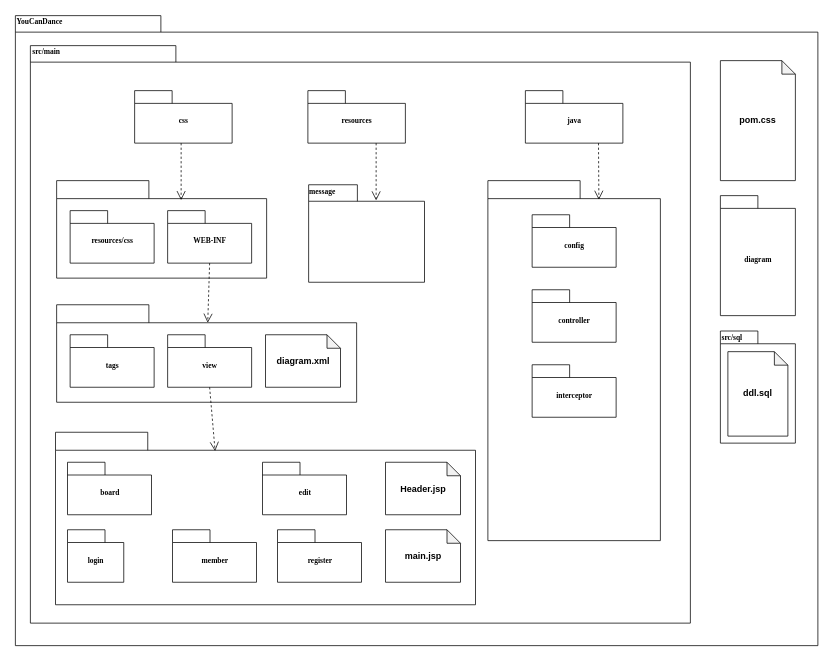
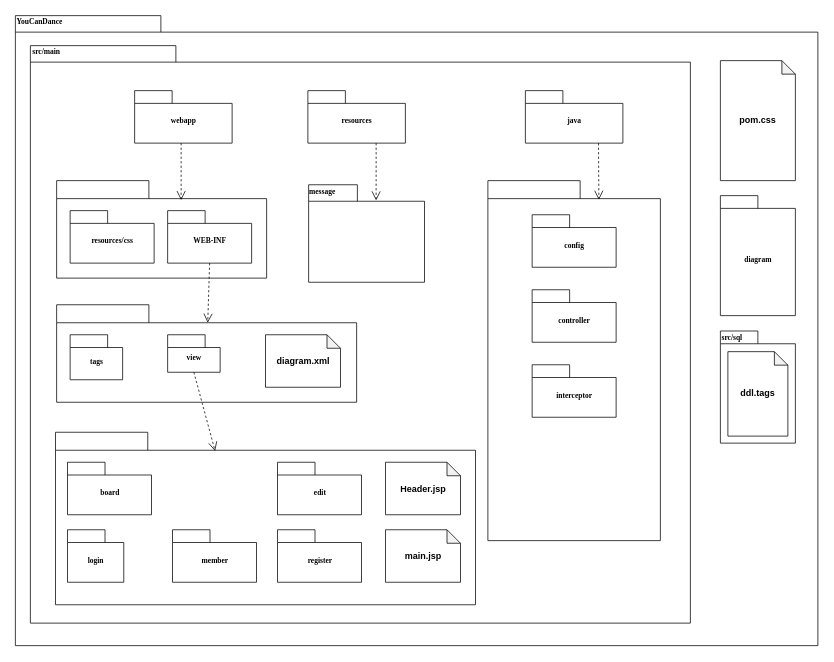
  <mxCell id="0" />
  <mxCell id="1" parent="0" />
  <mxCell id="2" value="" style="shape=folder;fontStyle=1;spacingTop=10;tabWidth=194;tabHeight=22;tabPosition=left;html=1;rounded=0;shadow=0;comic=0;labelBackgroundColor=none;strokeWidth=1;fillColor=none;fontFamily=Verdana;fontSize=10;align=center;" vertex="1" parent="1"><mxGeometry x="20" y="20" width="1070" height="840" as="geometry" /></mxCell>
  <mxCell id="3" value="" style="shape=folder;fontStyle=1;spacingTop=10;tabWidth=194;tabHeight=22;tabPosition=left;html=1;rounded=0;shadow=0;comic=0;labelBackgroundColor=none;strokeWidth=1;fillColor=none;fontFamily=Verdana;fontSize=10;align=center;" parent="1" vertex="1"><mxGeometry x="40" y="60" width="880" height="770" as="geometry" /></mxCell>
  <mxCell id="4" value="" style="group" parent="1" vertex="1" connectable="0"><mxGeometry x="179" y="120" width="130" height="70" as="geometry" /></mxCell>
- <mxCell id="5" value="css" style="shape=folder;fontStyle=1;spacingTop=10;tabWidth=50;tabHeight=17;tabPosition=left;html=1;rounded=0;shadow=0;comic=0;labelBackgroundColor=none;strokeWidth=1;fontFamily=Verdana;fontSize=10;align=center;" parent="4" vertex="1"><mxGeometry width="130" height="70" as="geometry" /></mxCell>
+ <mxCell id="5" value="webapp" style="shape=folder;fontStyle=1;spacingTop=10;tabWidth=50;tabHeight=17;tabPosition=left;html=1;rounded=0;shadow=0;comic=0;labelBackgroundColor=none;strokeWidth=1;fontFamily=Verdana;fontSize=10;align=center;" parent="4" vertex="1"><mxGeometry width="130" height="70" as="geometry" /></mxCell>
  <mxCell id="6" value="" style="group" parent="1" vertex="1" connectable="0"><mxGeometry x="410" y="120" width="130" height="70" as="geometry" /></mxCell>
  <mxCell id="7" value="resources" style="shape=folder;fontStyle=1;spacingTop=10;tabWidth=50;tabHeight=17;tabPosition=left;html=1;rounded=0;shadow=0;comic=0;labelBackgroundColor=none;strokeWidth=1;fontFamily=Verdana;fontSize=10;align=center;" parent="6" vertex="1"><mxGeometry width="130" height="70" as="geometry" /></mxCell>
  <mxCell id="8" value="" style="group" parent="1" vertex="1" connectable="0"><mxGeometry x="75" y="240" width="280" height="130" as="geometry" /></mxCell>
  <mxCell id="9" value="" style="shape=folder;fontStyle=1;spacingTop=10;tabWidth=123;tabHeight=24;tabPosition=left;html=1;rounded=0;shadow=0;comic=0;labelBackgroundColor=none;strokeWidth=1;fontFamily=Verdana;fontSize=10;align=center;" parent="8" vertex="1"><mxGeometry width="280" height="130" as="geometry" /></mxCell>
  <mxCell id="10" value="resources/css" style="shape=folder;fontStyle=1;spacingTop=10;tabWidth=50;tabHeight=17;tabPosition=left;html=1;rounded=0;shadow=0;comic=0;labelBackgroundColor=none;strokeWidth=1;fontFamily=Verdana;fontSize=10;align=center;" parent="8" vertex="1"><mxGeometry x="18" y="40" width="112" height="70" as="geometry" /></mxCell>
  <mxCell id="11" value="WEB-INF" style="shape=folder;fontStyle=1;spacingTop=10;tabWidth=50;tabHeight=17;tabPosition=left;html=1;rounded=0;shadow=0;comic=0;labelBackgroundColor=none;strokeWidth=1;fontFamily=Verdana;fontSize=10;align=center;" parent="8" vertex="1"><mxGeometry x="148" y="40" width="112" height="70" as="geometry" /></mxCell>
  <mxCell id="12" value="" style="group" parent="1" vertex="1" connectable="0"><mxGeometry x="411" y="245.5" width="154.5" height="130" as="geometry" /></mxCell>
  <mxCell id="13" value="" style="shape=folder;fontStyle=1;spacingTop=10;tabWidth=65;tabHeight=22;tabPosition=left;html=1;rounded=0;shadow=0;comic=0;labelBackgroundColor=none;strokeWidth=1;fontFamily=Verdana;fontSize=10;align=center;" parent="12" vertex="1"><mxGeometry width="154.5" height="130" as="geometry" /></mxCell>
  <mxCell id="14" value="" style="group" parent="1" vertex="1" connectable="0"><mxGeometry x="650" y="240" width="230" height="480" as="geometry" /></mxCell>
  <mxCell id="15" value="" style="group" parent="14" vertex="1" connectable="0"><mxGeometry width="230" height="480" as="geometry" /></mxCell>
  <mxCell id="16" value="" style="shape=folder;fontStyle=1;spacingTop=10;tabWidth=123;tabHeight=24;tabPosition=left;html=1;rounded=0;shadow=0;comic=0;labelBackgroundColor=none;strokeWidth=1;fontFamily=Verdana;fontSize=10;align=center;" parent="15" vertex="1"><mxGeometry width="230" height="480" as="geometry" /></mxCell>
  <mxCell id="17" value="config" style="shape=folder;fontStyle=1;spacingTop=10;tabWidth=50;tabHeight=17;tabPosition=left;html=1;rounded=0;shadow=0;comic=0;labelBackgroundColor=none;strokeWidth=1;fontFamily=Verdana;fontSize=10;align=center;" parent="15" vertex="1"><mxGeometry x="59" y="45.5" width="112" height="70" as="geometry" /></mxCell>
  <mxCell id="18" value="controller" style="shape=folder;fontStyle=1;spacingTop=10;tabWidth=50;tabHeight=17;tabPosition=left;html=1;rounded=0;shadow=0;comic=0;labelBackgroundColor=none;strokeWidth=1;fontFamily=Verdana;fontSize=10;align=center;" parent="15" vertex="1"><mxGeometry x="59" y="145.5" width="112" height="70" as="geometry" /></mxCell>
  <mxCell id="19" value="interceptor" style="shape=folder;fontStyle=1;spacingTop=10;tabWidth=50;tabHeight=17;tabPosition=left;html=1;rounded=0;shadow=0;comic=0;labelBackgroundColor=none;strokeWidth=1;fontFamily=Verdana;fontSize=10;align=center;" parent="15" vertex="1"><mxGeometry x="59" y="245.5" width="112" height="70" as="geometry" /></mxCell>
  <mxCell id="20" style="rounded=0;html=1;dashed=1;labelBackgroundColor=none;startFill=0;endArrow=open;endFill=0;endSize=10;fontFamily=Verdana;fontSize=10;entryX=0.592;entryY=0.2;entryPerimeter=0;edgeStyle=elbowEdgeStyle;" parent="1" source="5" target="9" edge="1"><mxGeometry relative="1" as="geometry" /></mxCell>
  <mxCell id="21" style="rounded=0;html=1;dashed=1;labelBackgroundColor=none;startFill=0;endArrow=open;endFill=0;endSize=10;fontFamily=Verdana;fontSize=10;entryX=0.592;entryY=0.2;entryPerimeter=0;edgeStyle=elbowEdgeStyle;" parent="1" edge="1"><mxGeometry relative="1" as="geometry"><mxPoint x="500.998" y="190" as="sourcePoint" /><mxPoint x="500.998" y="266.345" as="targetPoint" /></mxGeometry></mxCell>
  <mxCell id="22" style="rounded=0;html=1;entryX=0;entryY=0;entryPerimeter=0;dashed=1;labelBackgroundColor=none;startFill=0;endArrow=open;endFill=0;endSize=10;fontFamily=Verdana;fontSize=10;exitX=0.5;exitY=1;exitDx=0;exitDy=0;exitPerimeter=0;entryDx=201.5;entryDy=24;" parent="1" source="11" target="37" edge="1"><mxGeometry relative="1" as="geometry"><mxPoint x="376.28" y="479.5" as="targetPoint" /></mxGeometry></mxCell>
  <mxCell id="23" value="src/main" style="text;html=1;align=left;verticalAlign=top;spacingTop=-4;fontSize=10;fontFamily=Verdana;fontStyle=1" parent="1" vertex="1"><mxGeometry x="41" y="60" width="130" height="20" as="geometry" /></mxCell>
  <mxCell id="24" value="" style="group" vertex="1" connectable="0" parent="1"><mxGeometry x="700" y="120" width="130" height="70" as="geometry" /></mxCell>
  <mxCell id="25" value="java" style="shape=folder;fontStyle=1;spacingTop=10;tabWidth=50;tabHeight=17;tabPosition=left;html=1;rounded=0;shadow=0;comic=0;labelBackgroundColor=none;strokeWidth=1;fontFamily=Verdana;fontSize=10;align=center;" vertex="1" parent="24"><mxGeometry width="130" height="70" as="geometry" /></mxCell>
  <mxCell id="26" style="rounded=0;html=1;dashed=1;labelBackgroundColor=none;startFill=0;endArrow=open;endFill=0;endSize=10;fontFamily=Verdana;fontSize=10;edgeStyle=elbowEdgeStyle;exitX=0.75;exitY=1;exitDx=0;exitDy=0;exitPerimeter=0;" edge="1" parent="1" source="25"><mxGeometry relative="1" as="geometry"><mxPoint x="804.828" y="190" as="sourcePoint" /><mxPoint x="797.5" y="265.5" as="targetPoint" /></mxGeometry></mxCell>
  <mxCell id="27" value="" style="group;fontStyle=0" vertex="1" connectable="0" parent="1"><mxGeometry x="73.5" y="575.5" width="560" height="230" as="geometry" /></mxCell>
  <mxCell id="28" value="" style="shape=folder;fontStyle=1;spacingTop=10;tabWidth=123;tabHeight=24;tabPosition=left;html=1;rounded=0;shadow=0;comic=0;labelBackgroundColor=none;strokeWidth=1;fontFamily=Verdana;fontSize=10;align=center;" vertex="1" parent="27"><mxGeometry width="560" height="230" as="geometry" /></mxCell>
  <mxCell id="29" value="board" style="shape=folder;fontStyle=1;spacingTop=10;tabWidth=50;tabHeight=17;tabPosition=left;html=1;rounded=0;shadow=0;comic=0;labelBackgroundColor=none;strokeWidth=1;fontFamily=Verdana;fontSize=10;align=center;" vertex="1" parent="27"><mxGeometry x="16.0" y="40" width="112" height="70" as="geometry" /></mxCell>
- <mxCell id="30" value="edit" style="shape=folder;fontStyle=1;spacingTop=10;tabWidth=50;tabHeight=17;tabPosition=left;html=1;rounded=0;shadow=0;comic=0;labelBackgroundColor=none;strokeWidth=1;fontFamily=Verdana;fontSize=10;align=center;" vertex="1" parent="27"><mxGeometry x="276" y="40" width="112" height="70" as="geometry" /></mxCell>
+ <mxCell id="30" value="edit" style="shape=folder;fontStyle=1;spacingTop=10;tabWidth=50;tabHeight=17;tabPosition=left;html=1;rounded=0;shadow=0;comic=0;labelBackgroundColor=none;strokeWidth=1;fontFamily=Verdana;fontSize=10;align=center;" vertex="1" parent="27"><mxGeometry x="296" y="40" width="112" height="70" as="geometry" /></mxCell>
  <mxCell id="31" value="login" style="shape=folder;fontStyle=1;spacingTop=10;tabWidth=50;tabHeight=17;tabPosition=left;html=1;rounded=0;shadow=0;comic=0;labelBackgroundColor=none;strokeWidth=1;fontFamily=Verdana;fontSize=10;align=center;" vertex="1" parent="27"><mxGeometry x="16" y="130" width="75" height="70" as="geometry" /></mxCell>
  <mxCell id="32" value="member" style="shape=folder;fontStyle=1;spacingTop=10;tabWidth=50;tabHeight=17;tabPosition=left;html=1;rounded=0;shadow=0;comic=0;labelBackgroundColor=none;strokeWidth=1;fontFamily=Verdana;fontSize=10;align=center;" vertex="1" parent="27"><mxGeometry x="156" y="130" width="112" height="70" as="geometry" /></mxCell>
  <mxCell id="33" value="register" style="shape=folder;fontStyle=1;spacingTop=10;tabWidth=50;tabHeight=17;tabPosition=left;html=1;rounded=0;shadow=0;comic=0;labelBackgroundColor=none;strokeWidth=1;fontFamily=Verdana;fontSize=10;align=center;" vertex="1" parent="27"><mxGeometry x="296" y="130" width="112" height="70" as="geometry" /></mxCell>
  <mxCell id="34" value="Header.jsp" style="shape=note;whiteSpace=wrap;html=1;backgroundOutline=1;darkOpacity=0.05;size=18;fontStyle=1" vertex="1" parent="27"><mxGeometry x="440" y="40" width="100" height="70" as="geometry" /></mxCell>
  <mxCell id="35" value="main.jsp" style="shape=note;whiteSpace=wrap;html=1;backgroundOutline=1;darkOpacity=0.05;size=18;fontStyle=1" vertex="1" parent="27"><mxGeometry x="440" y="130" width="100" height="70" as="geometry" /></mxCell>
  <mxCell id="36" value="" style="group" vertex="1" connectable="0" parent="1"><mxGeometry x="75" y="405.5" width="400" height="130" as="geometry" /></mxCell>
  <mxCell id="37" value="" style="shape=folder;fontStyle=1;spacingTop=10;tabWidth=123;tabHeight=24;tabPosition=left;html=1;rounded=0;shadow=0;comic=0;labelBackgroundColor=none;strokeWidth=1;fontFamily=Verdana;fontSize=10;align=center;" vertex="1" parent="36"><mxGeometry width="400" height="130" as="geometry" /></mxCell>
- <mxCell id="38" value="tags" style="shape=folder;fontStyle=1;spacingTop=10;tabWidth=50;tabHeight=17;tabPosition=left;html=1;rounded=0;shadow=0;comic=0;labelBackgroundColor=none;strokeWidth=1;fontFamily=Verdana;fontSize=10;align=center;" vertex="1" parent="36"><mxGeometry x="18" y="40" width="112" height="70" as="geometry" /></mxCell>
- <mxCell id="39" value="view" style="shape=folder;fontStyle=1;spacingTop=10;tabWidth=50;tabHeight=17;tabPosition=left;html=1;rounded=0;shadow=0;comic=0;labelBackgroundColor=none;strokeWidth=1;fontFamily=Verdana;fontSize=10;align=center;" vertex="1" parent="36"><mxGeometry x="148" y="40" width="112" height="70" as="geometry" /></mxCell>
+ <mxCell id="38" value="tags" style="shape=folder;fontStyle=1;spacingTop=10;tabWidth=50;tabHeight=17;tabPosition=left;html=1;rounded=0;shadow=0;comic=0;labelBackgroundColor=none;strokeWidth=1;fontFamily=Verdana;fontSize=10;align=center;" vertex="1" parent="36"><mxGeometry x="18" y="40" width="70" height="60" as="geometry" /></mxCell>
+ <mxCell id="39" value="view" style="shape=folder;fontStyle=1;spacingTop=10;tabWidth=50;tabHeight=17;tabPosition=left;html=1;rounded=0;shadow=0;comic=0;labelBackgroundColor=none;strokeWidth=1;fontFamily=Verdana;fontSize=10;align=center;" vertex="1" parent="36"><mxGeometry x="148" y="40" width="70" height="50" as="geometry" /></mxCell>
  <mxCell id="40" value="diagram.xml" style="shape=note;whiteSpace=wrap;html=1;backgroundOutline=1;darkOpacity=0.05;size=18;fontStyle=1" vertex="1" parent="36"><mxGeometry x="278.5" y="40" width="100" height="70" as="geometry" /></mxCell>
  <mxCell id="41" style="rounded=0;html=1;entryX=0.38;entryY=0.109;entryPerimeter=0;dashed=1;labelBackgroundColor=none;startFill=0;endArrow=open;endFill=0;endSize=10;fontFamily=Verdana;fontSize=10;exitX=0.5;exitY=1;exitDx=0;exitDy=0;exitPerimeter=0;entryDx=0;entryDy=0;" edge="1" parent="1" source="39" target="28"><mxGeometry relative="1" as="geometry"><mxPoint x="289.5" y="360.5" as="sourcePoint" /><mxPoint x="286.5" y="439.5" as="targetPoint" /></mxGeometry></mxCell>
  <mxCell id="42" value="YouCanDance" style="text;html=1;align=left;verticalAlign=top;spacingTop=-4;fontSize=10;fontFamily=Verdana;fontStyle=1" vertex="1" parent="1"><mxGeometry x="20" y="20" width="130" height="20" as="geometry" /></mxCell>
  <mxCell id="43" value="pom.css" style="shape=note;whiteSpace=wrap;html=1;backgroundOutline=1;darkOpacity=0.05;size=18;fontStyle=1" vertex="1" parent="1"><mxGeometry x="960" y="80" width="100" height="160" as="geometry" /></mxCell>
  <mxCell id="44" value="" style="group" vertex="1" connectable="0" parent="1"><mxGeometry x="960" y="260" width="130" height="160" as="geometry" /></mxCell>
  <mxCell id="45" value="diagram" style="shape=folder;fontStyle=1;spacingTop=10;tabWidth=50;tabHeight=17;tabPosition=left;html=1;rounded=0;shadow=0;comic=0;labelBackgroundColor=none;strokeWidth=1;fontFamily=Verdana;fontSize=10;align=center;" vertex="1" parent="44"><mxGeometry width="100" height="160" as="geometry" /></mxCell>
  <mxCell id="46" value="message" style="text;html=1;align=left;verticalAlign=top;spacingTop=-4;fontSize=10;fontFamily=Verdana;fontStyle=1" vertex="1" parent="1"><mxGeometry x="410" y="245.5" width="60" height="20" as="geometry" /></mxCell>
  <mxCell id="47" value="" style="group" vertex="1" connectable="0" parent="1"><mxGeometry x="960" y="440.5" width="130" height="149.5" as="geometry" /></mxCell>
  <mxCell id="48" value="" style="shape=folder;fontStyle=1;spacingTop=10;tabWidth=50;tabHeight=17;tabPosition=left;html=1;rounded=0;shadow=0;comic=0;labelBackgroundColor=none;strokeWidth=1;fontFamily=Verdana;fontSize=10;align=center;" vertex="1" parent="47"><mxGeometry width="100" height="149.5" as="geometry" /></mxCell>
  <mxCell id="49" value="src/sql" style="text;html=1;align=left;verticalAlign=top;spacingTop=-4;fontSize=10;fontFamily=Verdana;fontStyle=1" vertex="1" parent="47"><mxGeometry width="60" height="18.688" as="geometry" /></mxCell>
- <mxCell id="50" value="ddl.sql" style="shape=note;whiteSpace=wrap;html=1;backgroundOutline=1;darkOpacity=0.05;size=18;fontStyle=1" vertex="1" parent="47"><mxGeometry x="10" y="27.564" width="80" height="112.592" as="geometry" /></mxCell>
+ <mxCell id="50" value="ddl.tags" style="shape=note;whiteSpace=wrap;html=1;backgroundOutline=1;darkOpacity=0.05;size=18;fontStyle=1" vertex="1" parent="47"><mxGeometry x="10" y="27.564" width="80" height="112.592" as="geometry" /></mxCell>
